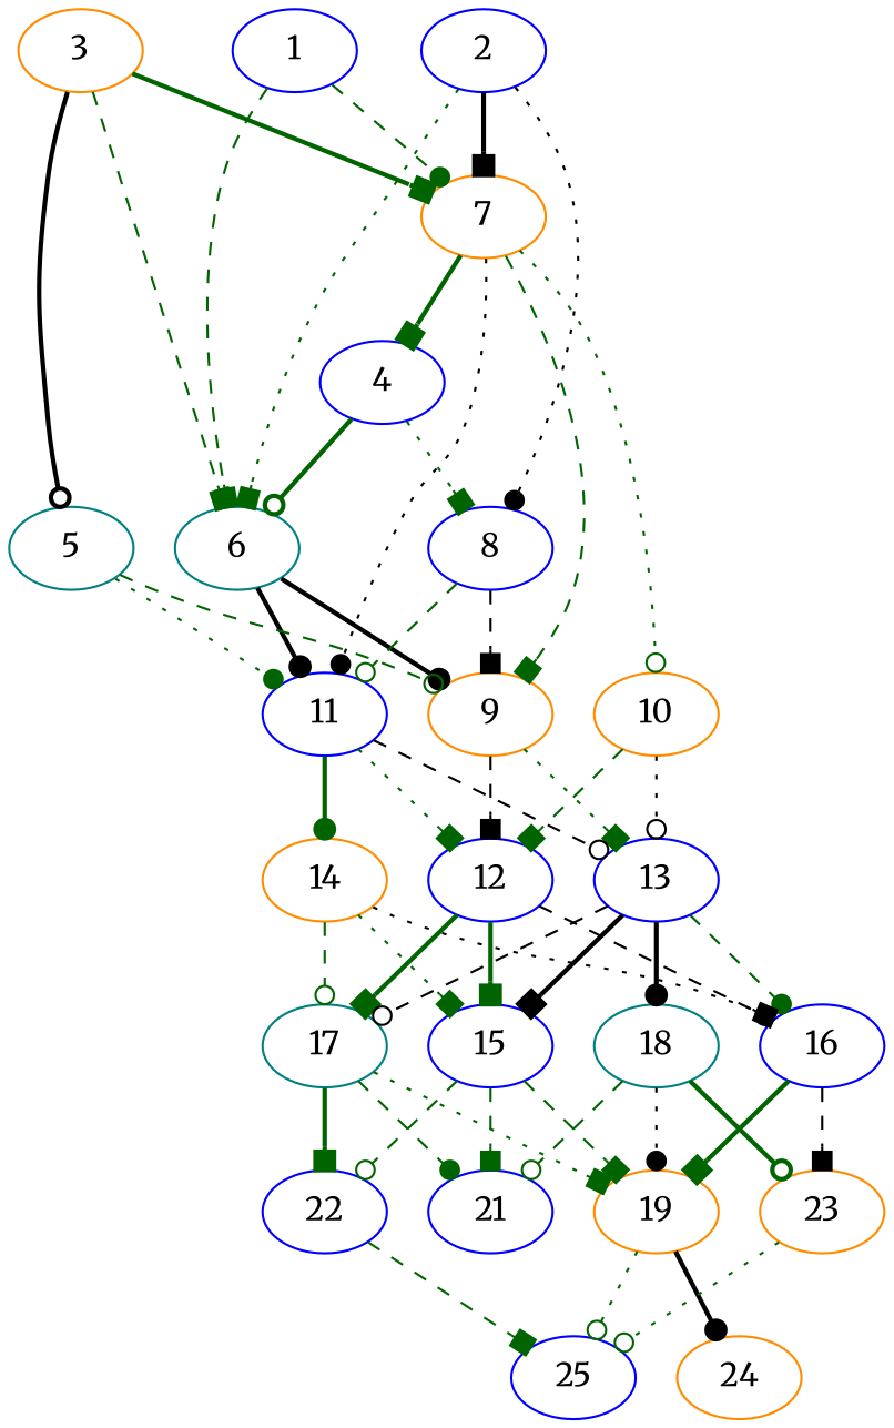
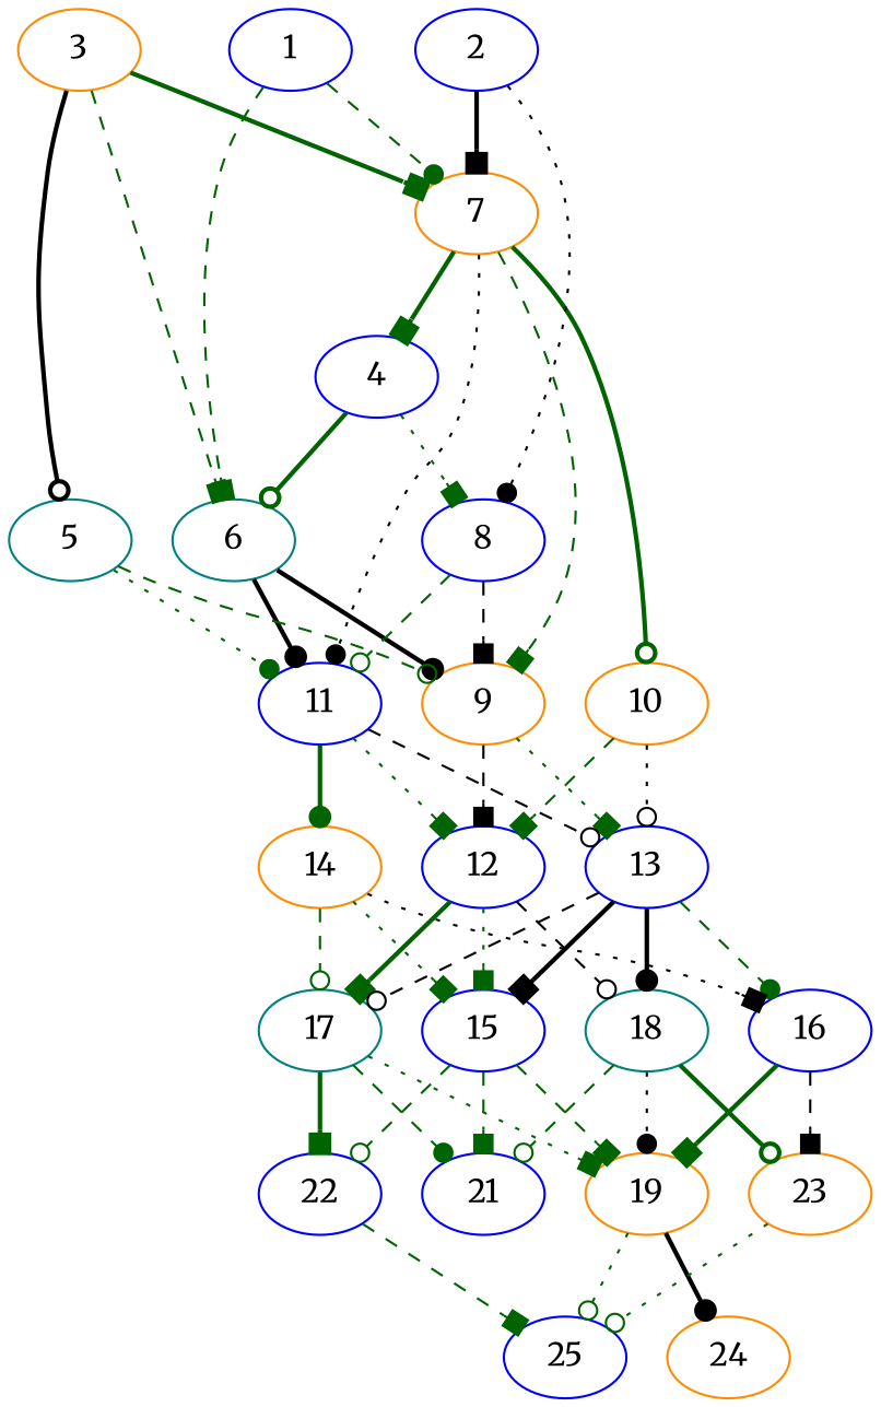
  digraph {
    fontname=Merriweather
    node [alpha=0.16 color=blue fontname=Merriweather]
    edge [arrowhead=box color=darkgreen fontname=Merriweather style=dashed]
    1 [alpha=0.18 expect_size=13638656]
    6 [alpha=0.06 color=teal expect_size=21091328]
    7 [alpha=0.05 color=darkorange expect_size=24735744]
    9 [color=darkorange expect_size=7384064]
    11 [alpha=0.11 expect_size=36867072]
    10 [alpha=0.15 color=darkorange expect_size=17920000]
    4 [alpha=0.12 expect_size=8514560]
    12 [alpha=0.04 expect_size=31288320]
    13 [alpha=0.04 expect_size=31228928]
    14 [color=darkorange expect_size=16314368]
    2 [alpha=0.20 expect_size=38354944]
    8 [alpha=0.11 expect_size=11871232]
    3 [alpha=0.14 color=darkorange expect_size=10360832]
    5 [alpha=0.15 color=teal expect_size=25688064]
    15 [alpha=0.17 expect_size=44128256]
    16 [expect_size=31410176]
    17 [alpha=0.11 color=teal expect_size=45006848]
    18 [alpha=0.06 color=teal expect_size=9977856]
    19 [alpha=0.15 color=darkorange expect_size=35266560]
    21 [alpha=0.18 expect_size=13379584]
    22 [expect_size=38575104]
    23 [color=darkorange expect_size=48811008]
    24 [alpha=0.17 color=darkorange expect_size=10247168]
    25 [alpha=0.07 expect_size=47427584]
    1 -> 6
    1 -> 7 [arrowhead=dot]
    6 -> 9 [arrowhead=dot color=black style=bold]
    6 -> 11 [arrowhead=dot color=black style=bold]
    7 -> 9
    7 -> 11 [arrowhead=dot color=black style=dotted]
-   7 -> 10 [arrowhead=odot style=dotted]
+   7 -> 10 [arrowhead=odot style=bold]
    7 -> 4 [style=bold]
    9 -> 12 [color=black]
    9 -> 13 [style=dotted]
    11 -> 12 [style=dotted]
    11 -> 13 [arrowhead=odot color=black]
    11 -> 14 [arrowhead=dot style=bold]
    10 -> 12
    10 -> 13 [arrowhead=odot color=black style=dotted]
    4 -> 6 [arrowhead=odot style=bold]
    4 -> 8 [style=dotted]
-   12 -> 15 [style=bold]
-   12 -> 16 [arrowhead=odot color=black]
+   12 -> 15 [style=dotted]
+   12 -> 18 [arrowhead=odot color=black]
    12 -> 17 [style=bold]
    13 -> 15 [color=black style=bold]
    13 -> 16 [arrowhead=dot]
    13 -> 17 [arrowhead=odot color=black]
    13 -> 18 [arrowhead=dot color=black style=bold]
    14 -> 15 [style=dotted]
    14 -> 16 [color=black style=dotted]
    14 -> 17 [arrowhead=odot]
-   2 -> 6 [style=dotted]
    2 -> 7 [color=black style=bold]
    2 -> 8 [arrowhead=dot color=black style=dotted]
    8 -> 9 [color=black]
    8 -> 11 [arrowhead=odot]
    3 -> 6
    3 -> 7 [style=bold]
    3 -> 5 [arrowhead=odot color=black style=bold]
    5 -> 9 [arrowhead=odot]
    5 -> 11 [arrowhead=dot style=dotted]
    15 -> 19
    15 -> 21
    15 -> 22 [arrowhead=odot]
    16 -> 19 [style=bold]
    16 -> 23 [color=black]
    17 -> 19 [style=dotted]
    17 -> 21 [arrowhead=dot]
    17 -> 22 [style=bold]
    18 -> 19 [arrowhead=dot color=black style=dotted]
    18 -> 21 [arrowhead=odot]
    18 -> 23 [arrowhead=odot style=bold]
    19 -> 24 [arrowhead=dot color=black style=bold]
    19 -> 25 [arrowhead=odot style=dotted]
    22 -> 25
    23 -> 25 [arrowhead=odot style=dotted]
  }
